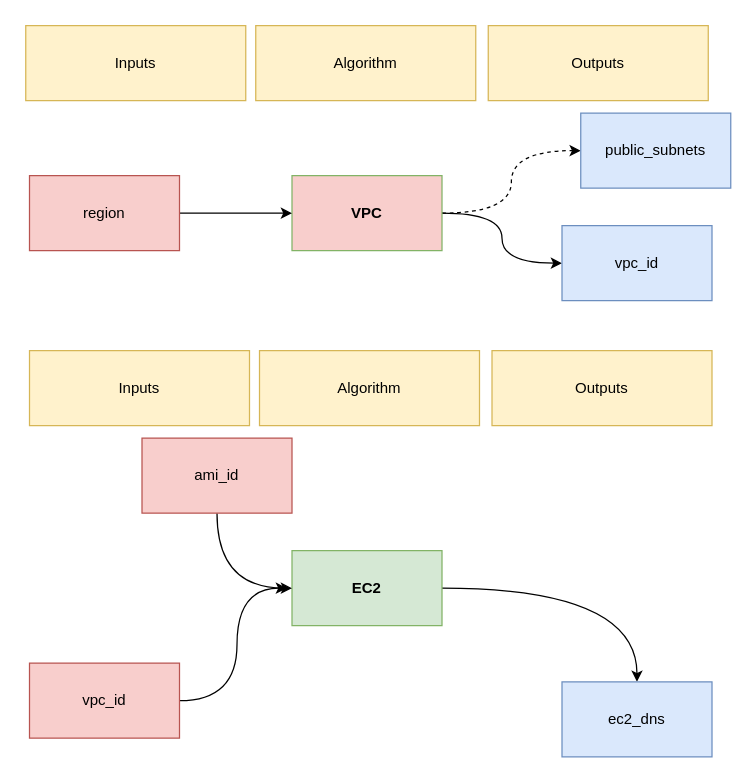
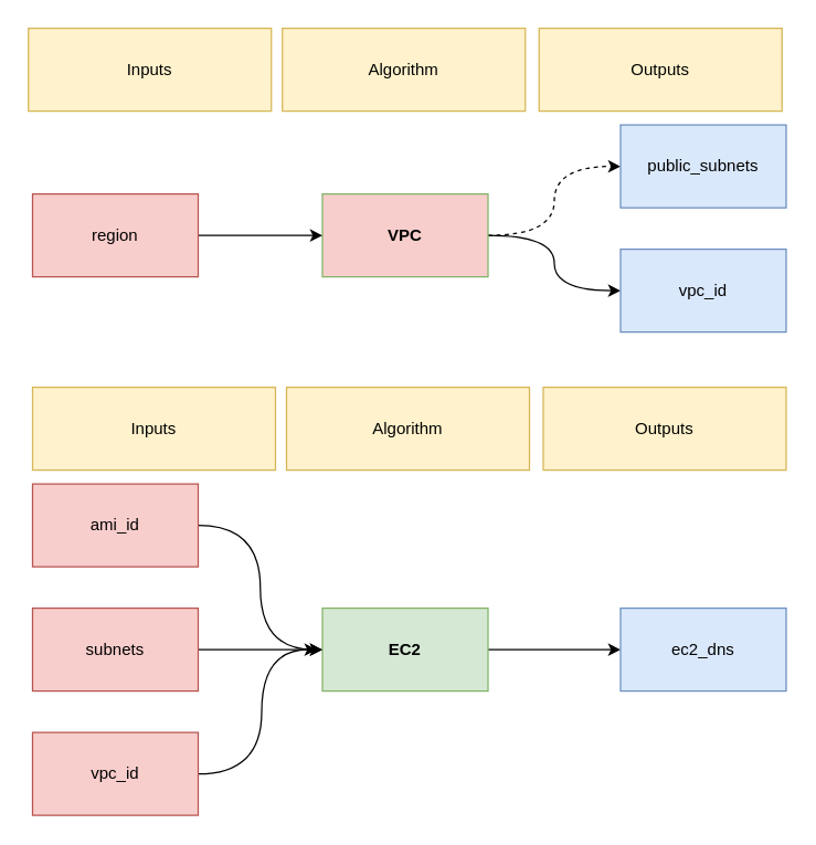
  <mxCell id="0" />
  <mxCell id="1" parent="0" />
  <mxCell id="2" style="edgeStyle=orthogonalEdgeStyle;rounded=0;orthogonalLoop=1;jettySize=auto;html=1;curved=1;dashed=1;" edge="1" parent="1" source="4" target="7"><mxGeometry relative="1" as="geometry" /></mxCell>
  <mxCell id="3" style="edgeStyle=orthogonalEdgeStyle;curved=1;rounded=0;orthogonalLoop=1;jettySize=auto;html=1;entryX=0;entryY=0.5;entryDx=0;entryDy=0;" edge="1" parent="1" source="4" target="17"><mxGeometry relative="1" as="geometry" /></mxCell>
  <mxCell id="4" value="VPC" style="rounded=0;whiteSpace=wrap;html=1;fillColor=#f8cecc;strokeColor=#82b366;fontStyle=1;" vertex="1" parent="1"><mxGeometry x="233" y="140" width="120" height="60" as="geometry" /></mxCell>
  <mxCell id="5" style="edgeStyle=orthogonalEdgeStyle;rounded=0;orthogonalLoop=1;jettySize=auto;html=1;entryX=0;entryY=0.5;entryDx=0;entryDy=0;" edge="1" parent="1" source="6" target="4"><mxGeometry relative="1" as="geometry" /></mxCell>
  <mxCell id="6" value="region" style="rounded=0;whiteSpace=wrap;html=1;fillColor=#f8cecc;strokeColor=#b85450;" vertex="1" parent="1"><mxGeometry x="23" y="140" width="120" height="60" as="geometry" /></mxCell>
- <mxCell id="7" value="public_subnets" style="rounded=0;whiteSpace=wrap;html=1;fillColor=#dae8fc;strokeColor=#6c8ebf;" vertex="1" parent="1"><mxGeometry x="464" y="90" width="120" height="60" as="geometry" /></mxCell>
+ <mxCell id="7" value="public_subnets" style="rounded=0;whiteSpace=wrap;html=1;fillColor=#dae8fc;strokeColor=#6c8ebf;" vertex="1" parent="1"><mxGeometry x="449" y="90" width="120" height="60" as="geometry" /></mxCell>
  <mxCell id="8" style="edgeStyle=orthogonalEdgeStyle;rounded=0;orthogonalLoop=1;jettySize=auto;html=1;curved=1;" edge="1" parent="1" source="9" target="12"><mxGeometry relative="1" as="geometry" /></mxCell>
  <mxCell id="9" value="EC2" style="rounded=0;whiteSpace=wrap;html=1;fillColor=#d5e8d4;strokeColor=#82b366;fontStyle=1" vertex="1" parent="1"><mxGeometry x="233" y="440" width="120" height="60" as="geometry" /></mxCell>
  <mxCell id="10" style="edgeStyle=orthogonalEdgeStyle;rounded=0;orthogonalLoop=1;jettySize=auto;html=1;entryX=0;entryY=0.5;entryDx=0;entryDy=0;curved=1;" edge="1" parent="1" source="11" target="9"><mxGeometry relative="1" as="geometry" /></mxCell>
- <mxCell id="11" value="ami_id" style="rounded=0;whiteSpace=wrap;html=1;fillColor=#f8cecc;strokeColor=#b85450;" vertex="1" parent="1"><mxGeometry x="113" y="350" width="120" height="60" as="geometry" /></mxCell>
- <mxCell id="12" value="ec2_dns" style="rounded=0;whiteSpace=wrap;html=1;fillColor=#dae8fc;strokeColor=#6c8ebf;" vertex="1" parent="1"><mxGeometry x="449" y="545" width="120" height="60" as="geometry" /></mxCell>
+ <mxCell id="11" value="ami_id" style="rounded=0;whiteSpace=wrap;html=1;fillColor=#f8cecc;strokeColor=#b85450;" vertex="1" parent="1"><mxGeometry x="23" y="350" width="120" height="60" as="geometry" /></mxCell>
+ <mxCell id="12" value="ec2_dns" style="rounded=0;whiteSpace=wrap;html=1;fillColor=#dae8fc;strokeColor=#6c8ebf;" vertex="1" parent="1"><mxGeometry x="449" y="440" width="120" height="60" as="geometry" /></mxCell>
+ <mxCell id="13" style="edgeStyle=orthogonalEdgeStyle;curved=1;rounded=0;orthogonalLoop=1;jettySize=auto;html=1;entryX=0;entryY=0.5;entryDx=0;entryDy=0;" edge="1" parent="1" source="14" target="9"><mxGeometry relative="1" as="geometry" /></mxCell>
+ <mxCell id="14" value="subnets" style="rounded=0;whiteSpace=wrap;html=1;fillColor=#f8cecc;strokeColor=#b85450;" vertex="1" parent="1"><mxGeometry x="23" y="440" width="120" height="60" as="geometry" /></mxCell>
  <mxCell id="15" style="edgeStyle=orthogonalEdgeStyle;curved=1;rounded=0;orthogonalLoop=1;jettySize=auto;html=1;" edge="1" parent="1" source="16"><mxGeometry relative="1" as="geometry"><mxPoint x="229" y="470" as="targetPoint" /><Array as="points"><mxPoint x="189" y="560" /><mxPoint x="189" y="470" /></Array></mxGeometry></mxCell>
  <mxCell id="16" value="vpc_id" style="rounded=0;whiteSpace=wrap;html=1;fillColor=#f8cecc;strokeColor=#b85450;" vertex="1" parent="1"><mxGeometry x="23" y="530" width="120" height="60" as="geometry" /></mxCell>
  <mxCell id="17" value="vpc_id" style="rounded=0;whiteSpace=wrap;html=1;fillColor=#dae8fc;strokeColor=#6c8ebf;" vertex="1" parent="1"><mxGeometry x="449" y="180" width="120" height="60" as="geometry" /></mxCell>
  <mxCell id="18" value="Inputs" style="rounded=0;whiteSpace=wrap;html=1;fillColor=#fff2cc;strokeColor=#d6b656;" vertex="1" parent="1"><mxGeometry x="23" y="280" width="176" height="60" as="geometry" /></mxCell>
  <mxCell id="19" value="Algorithm" style="rounded=0;whiteSpace=wrap;html=1;fillColor=#fff2cc;strokeColor=#d6b656;" vertex="1" parent="1"><mxGeometry x="207" y="280" width="176" height="60" as="geometry" /></mxCell>
  <mxCell id="20" value="Outputs" style="rounded=0;whiteSpace=wrap;html=1;fillColor=#fff2cc;strokeColor=#d6b656;" vertex="1" parent="1"><mxGeometry x="393" y="280" width="176" height="60" as="geometry" /></mxCell>
  <mxCell id="21" value="Inputs" style="rounded=0;whiteSpace=wrap;html=1;fillColor=#fff2cc;strokeColor=#d6b656;" vertex="1" parent="1"><mxGeometry x="20" y="20" width="176" height="60" as="geometry" /></mxCell>
  <mxCell id="22" value="Algorithm" style="rounded=0;whiteSpace=wrap;html=1;fillColor=#fff2cc;strokeColor=#d6b656;" vertex="1" parent="1"><mxGeometry x="204" y="20" width="176" height="60" as="geometry" /></mxCell>
  <mxCell id="23" value="Outputs" style="rounded=0;whiteSpace=wrap;html=1;fillColor=#fff2cc;strokeColor=#d6b656;" vertex="1" parent="1"><mxGeometry x="390" y="20" width="176" height="60" as="geometry" /></mxCell>
